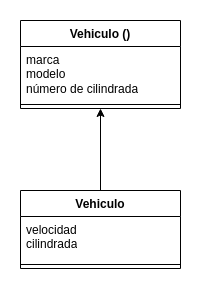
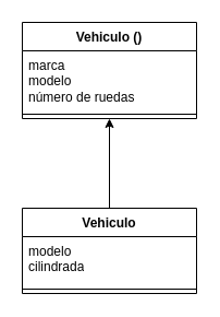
  <mxCell id="0" />
  <mxCell id="1" parent="0" />
  <mxCell id="2" value="&lt;font style=&quot;vertical-align: inherit;&quot;&gt;&lt;font style=&quot;vertical-align: inherit;&quot;&gt;&lt;font style=&quot;vertical-align: inherit;&quot;&gt;&lt;font style=&quot;vertical-align: inherit;&quot;&gt;&lt;font style=&quot;vertical-align: inherit;&quot;&gt;&lt;font style=&quot;vertical-align: inherit;&quot;&gt;Vehiculo ()&lt;/font&gt;&lt;/font&gt;&lt;/font&gt;&lt;/font&gt;&lt;/font&gt;&lt;/font&gt;" style="swimlane;fontStyle=1;align=center;verticalAlign=top;childLayout=stackLayout;horizontal=1;startSize=26;horizontalStack=0;resizeParent=1;resizeParentMax=0;resizeLast=0;collapsible=1;marginBottom=0;whiteSpace=wrap;html=1;" vertex="1" parent="1"><mxGeometry x="20" y="20" width="160" height="88" as="geometry" /></mxCell>
- <mxCell id="3" value="&lt;font style=&quot;vertical-align: inherit;&quot;&gt;&lt;font style=&quot;vertical-align: inherit;&quot;&gt;marca&lt;br&gt;modelo&amp;nbsp;&lt;br&gt;número de cilindrada&lt;br&gt;&lt;/font&gt;&lt;/font&gt;" style="text;strokeColor=none;fillColor=none;align=left;verticalAlign=top;spacingLeft=4;spacingRight=4;overflow=hidden;rotatable=0;points=[[0,0.5],[1,0.5]];portConstraint=eastwest;whiteSpace=wrap;html=1;" vertex="1" parent="2"><mxGeometry y="26" width="160" height="54" as="geometry" /></mxCell>
+ <mxCell id="3" value="&lt;font style=&quot;vertical-align: inherit;&quot;&gt;&lt;font style=&quot;vertical-align: inherit;&quot;&gt;marca&lt;br&gt;modelo&amp;nbsp;&lt;br&gt;número de ruedas&lt;br&gt;&lt;/font&gt;&lt;/font&gt;" style="text;strokeColor=none;fillColor=none;align=left;verticalAlign=top;spacingLeft=4;spacingRight=4;overflow=hidden;rotatable=0;points=[[0,0.5],[1,0.5]];portConstraint=eastwest;whiteSpace=wrap;html=1;" vertex="1" parent="2"><mxGeometry y="26" width="160" height="54" as="geometry" /></mxCell>
  <mxCell id="4" value="" style="line;strokeWidth=1;fillColor=none;align=left;verticalAlign=middle;spacingTop=-1;spacingLeft=3;spacingRight=3;rotatable=0;labelPosition=right;points=[];portConstraint=eastwest;strokeColor=inherit;" vertex="1" parent="2"><mxGeometry y="80" width="160" height="8" as="geometry" /></mxCell>
  <mxCell id="5" value="" style="endArrow=classic;html=1;rounded=0;" edge="1" parent="1" target="2"><mxGeometry width="50" height="50" relative="1" as="geometry"><mxPoint x="100" y="190" as="sourcePoint" /><mxPoint x="80" y="210" as="targetPoint" /></mxGeometry></mxCell>
  <mxCell id="6" value="&lt;font style=&quot;vertical-align: inherit;&quot;&gt;&lt;font style=&quot;vertical-align: inherit;&quot;&gt;Vehiculo&lt;/font&gt;&lt;/font&gt;" style="swimlane;fontStyle=1;align=center;verticalAlign=top;childLayout=stackLayout;horizontal=1;startSize=26;horizontalStack=0;resizeParent=1;resizeParentMax=0;resizeLast=0;collapsible=1;marginBottom=0;whiteSpace=wrap;html=1;" vertex="1" parent="1"><mxGeometry x="20" y="190" width="160" height="78" as="geometry" /></mxCell>
- <mxCell id="7" value="&lt;font style=&quot;vertical-align: inherit;&quot;&gt;&lt;font style=&quot;vertical-align: inherit;&quot;&gt;velocidad&lt;br&gt;cilindrada&lt;br&gt;&lt;/font&gt;&lt;/font&gt;" style="text;strokeColor=none;fillColor=none;align=left;verticalAlign=top;spacingLeft=4;spacingRight=4;overflow=hidden;rotatable=0;points=[[0,0.5],[1,0.5]];portConstraint=eastwest;whiteSpace=wrap;html=1;" vertex="1" parent="6"><mxGeometry y="26" width="160" height="44" as="geometry" /></mxCell>
+ <mxCell id="7" value="&lt;font style=&quot;vertical-align: inherit;&quot;&gt;&lt;font style=&quot;vertical-align: inherit;&quot;&gt;modelo&lt;br&gt;cilindrada&lt;br&gt;&lt;/font&gt;&lt;/font&gt;" style="text;strokeColor=none;fillColor=none;align=left;verticalAlign=top;spacingLeft=4;spacingRight=4;overflow=hidden;rotatable=0;points=[[0,0.5],[1,0.5]];portConstraint=eastwest;whiteSpace=wrap;html=1;" vertex="1" parent="6"><mxGeometry y="26" width="160" height="44" as="geometry" /></mxCell>
  <mxCell id="8" value="" style="line;strokeWidth=1;fillColor=none;align=left;verticalAlign=middle;spacingTop=-1;spacingLeft=3;spacingRight=3;rotatable=0;labelPosition=right;points=[];portConstraint=eastwest;strokeColor=inherit;" vertex="1" parent="6"><mxGeometry y="70" width="160" height="8" as="geometry" /></mxCell>
